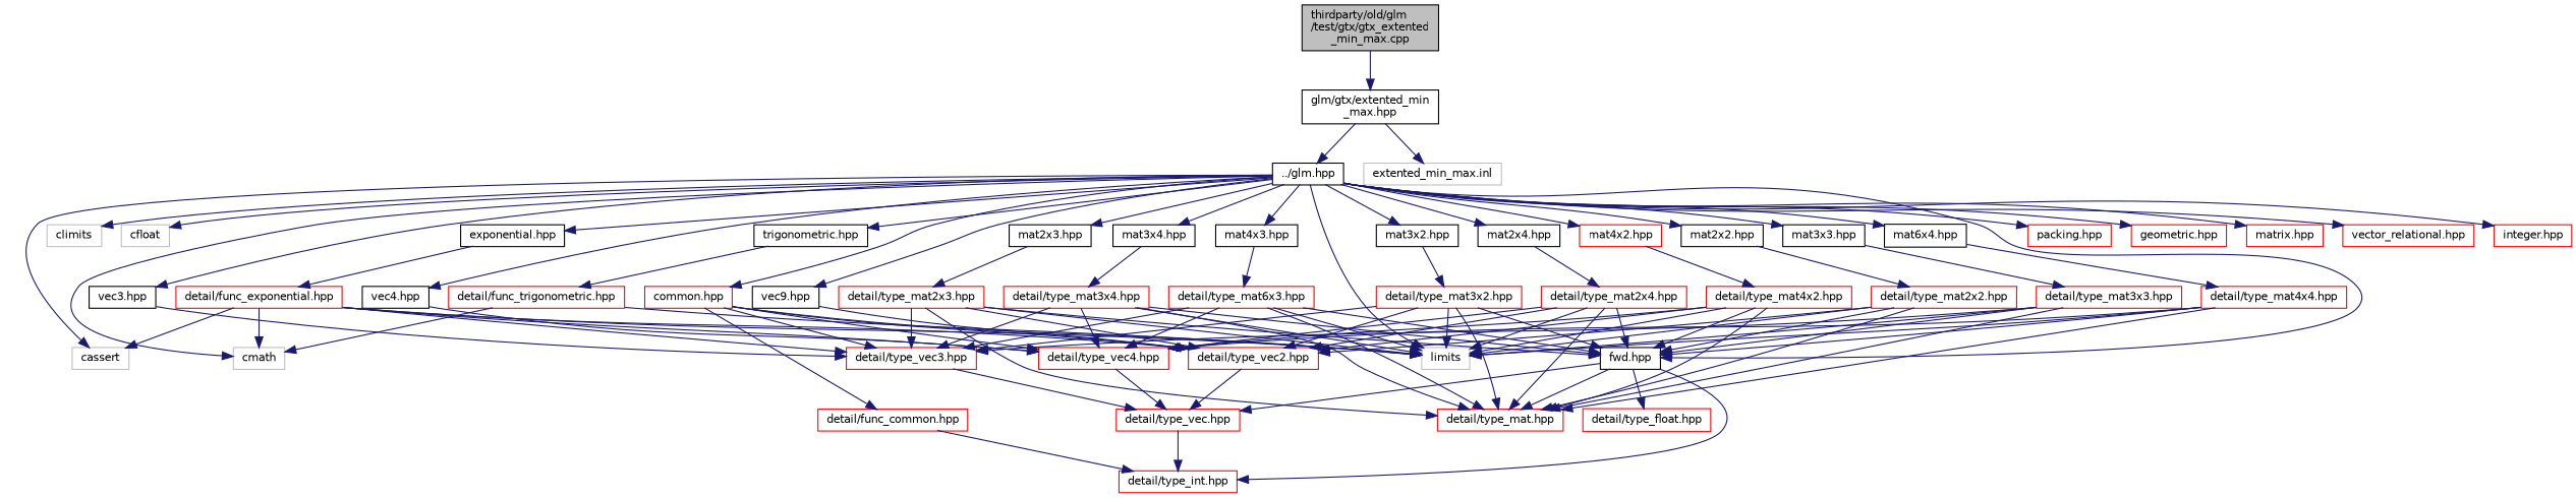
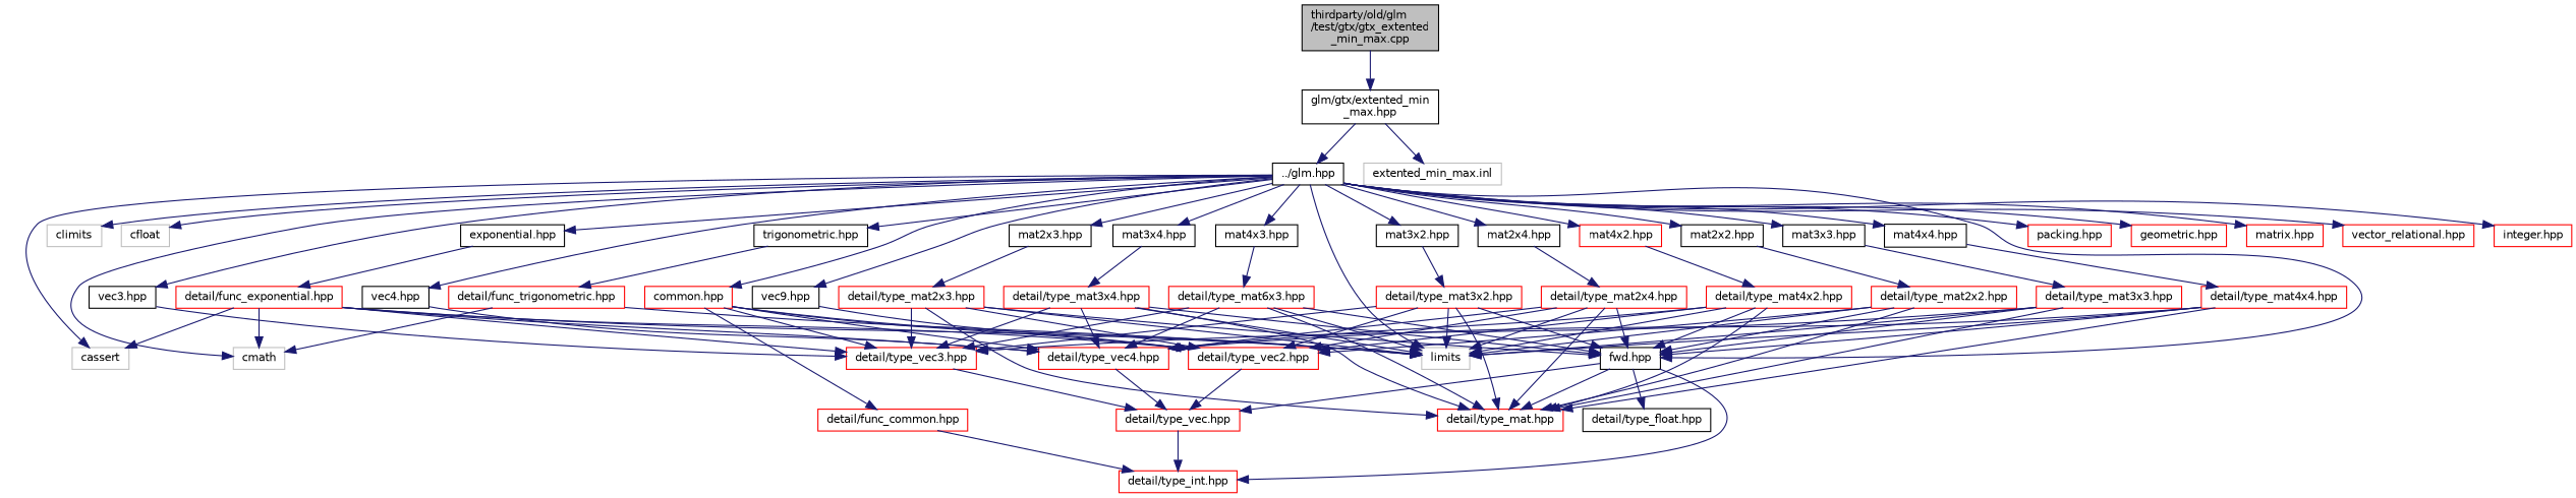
  digraph {
    node [color=red fillcolor=white fontname=Helvetica fontsize=10 shape=record style=filled]
    edge [color=midnightblue fontname=Helvetica fontsize=10 labelfontname=Helvetica labelfontsize=10 style=solid]
    n1 [color=black fillcolor=grey75 fontcolor=black height=0.2 label="thirdparty/old/glm\l/test/gtx/gtx_extented\l_min_max.cpp" width=0.4]
    n2 [color=black height=0.2 label="glm/gtx/extented_min\l_max.hpp" width=0.4]
    n3 [color=black height=0.2 label="../glm.hpp" width=0.4]
    n4 [color=grey75 height=0.2 label="extented_min_max.inl" width=0.4]
    n5 [color=grey75 height=0.2 label=cmath width=0.4]
    n6 [color=grey75 height=0.2 label=climits width=0.4]
    n7 [color=grey75 height=0.2 label=cfloat width=0.4]
    n8 [color=grey75 height=0.2 label=limits width=0.4]
    n9 [color=grey75 height=0.2 label=cassert width=0.4]
    n10 [color=black height=0.2 label="fwd.hpp" width=0.4]
    n11 [color=black height=0.2 label="vec9.hpp" width=0.4]
    n12 [color=black height=0.2 label="vec3.hpp" width=0.4]
    n13 [color=black height=0.2 label="vec4.hpp" width=0.4]
    n14 [color=black height=0.2 label="mat2x2.hpp" width=0.4]
    n15 [color=black height=0.2 label="mat2x3.hpp" width=0.4]
    n16 [color=black height=0.2 label="mat2x4.hpp" width=0.4]
    n17 [color=black height=0.2 label="mat3x2.hpp" width=0.4]
    n18 [color=black height=0.2 label="mat3x3.hpp" width=0.4]
    n19 [color=black height=0.2 label="mat3x4.hpp" width=0.4]
    n20 [height=0.2 label="mat4x2.hpp" width=0.4]
    n21 [color=black height=0.2 label="mat4x3.hpp" width=0.4]
-   n22 [color=black height=0.2 label="mat6x4.hpp" width=0.4]
+   n22 [color=black height=0.2 label="mat4x4.hpp" width=0.4]
    n23 [color=black height=0.2 label="trigonometric.hpp" width=0.4]
    n24 [color=black height=0.2 label="exponential.hpp" width=0.4]
    n25 [height=0.2 label="common.hpp" width=0.4]
    n26 [height=0.2 label="packing.hpp" width=0.4]
    n27 [height=0.2 label="geometric.hpp" width=0.4]
    n28 [height=0.2 label="matrix.hpp" width=0.4]
    n29 [height=0.2 label="vector_relational.hpp" width=0.4]
    n30 [height=0.2 label="integer.hpp" width=0.4]
    n31 [height=0.2 label="detail/type_int.hpp" width=0.4]
-   n32 [height=0.2 label="detail/type_float.hpp" width=0.4]
+   n32 [color=black height=0.2 label="detail/type_float.hpp" width=0.4]
    n33 [height=0.2 label="detail/type_vec.hpp" width=0.4]
    n34 [height=0.2 label="detail/type_mat.hpp" width=0.4]
    n35 [height=0.2 label="detail/type_vec2.hpp" width=0.4]
    n36 [height=0.2 label="detail/type_vec3.hpp" width=0.4]
    n37 [height=0.2 label="detail/type_vec4.hpp" width=0.4]
    n38 [height=0.2 label="detail/type_mat2x2.hpp" width=0.4]
    n39 [height=0.2 label="detail/type_mat2x3.hpp" width=0.4]
    n40 [height=0.2 label="detail/type_mat2x4.hpp" width=0.4]
    n41 [height=0.2 label="detail/type_mat3x2.hpp" width=0.4]
    n42 [height=0.2 label="detail/type_mat3x3.hpp" width=0.4]
    n43 [height=0.2 label="detail/type_mat3x4.hpp" width=0.4]
    n44 [height=0.2 label="detail/type_mat4x2.hpp" width=0.4]
    n45 [height=0.2 label="detail/type_mat6x3.hpp" width=0.4]
    n46 [height=0.2 label="detail/type_mat4x4.hpp" width=0.4]
    n47 [height=0.2 label="detail/func_trigonometric.hpp" width=0.4]
    n48 [height=0.2 label="detail/func_exponential.hpp" width=0.4]
    n49 [height=0.2 label="detail/func_common.hpp" width=0.4]
    n1 -> n2
    n2 -> n3
    n2 -> n4
    n3 -> n5
    n3 -> n6
    n3 -> n7
    n3 -> n8
    n3 -> n9
    n3 -> n10
    n3 -> n11
    n3 -> n12
    n3 -> n13
    n3 -> n14
    n3 -> n15
    n3 -> n16
    n3 -> n17
    n3 -> n18
    n3 -> n19
    n3 -> n20
    n3 -> n21
    n3 -> n22
    n3 -> n23
    n3 -> n24
    n3 -> n25
    n3 -> n26
    n3 -> n27
    n3 -> n28
    n3 -> n29
    n3 -> n30
    n10 -> n31
    n10 -> n32
    n10 -> n33
    n10 -> n34
    n11 -> n35
    n12 -> n36
    n13 -> n37
    n14 -> n38
    n15 -> n39
    n16 -> n40
    n17 -> n41
    n18 -> n42
    n19 -> n43
    n20 -> n44
    n21 -> n45
    n22 -> n46
    n23 -> n47
    n24 -> n48
    n25 -> n8
    n25 -> n35
    n25 -> n36
    n25 -> n37
    n25 -> n49
    n33 -> n31
    n35 -> n33
    n36 -> n33
    n37 -> n33
    n38 -> n8
    n38 -> n10
    n38 -> n34
    n38 -> n35
    n39 -> n8
    n39 -> n10
    n39 -> n34
    n39 -> n35
    n39 -> n36
    n40 -> n8
    n40 -> n10
    n40 -> n34
    n40 -> n35
    n40 -> n37
    n41 -> n8
    n41 -> n10
    n41 -> n34
    n41 -> n35
    n41 -> n36
    n42 -> n8
    n42 -> n10
    n42 -> n34
    n42 -> n36
    n43 -> n8
    n43 -> n10
    n43 -> n34
    n43 -> n36
    n43 -> n37
    n44 -> n8
    n44 -> n10
    n44 -> n34
    n44 -> n35
    n44 -> n37
    n45 -> n8
    n45 -> n10
    n45 -> n34
    n45 -> n36
    n45 -> n37
    n46 -> n8
    n46 -> n10
    n46 -> n34
    n46 -> n37
    n47 -> n5
    n47 -> n8
    n48 -> n5
    n48 -> n8
    n48 -> n9
    n48 -> n35
    n48 -> n36
    n48 -> n37
    n49 -> n31
  }
